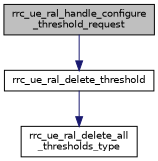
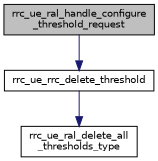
  digraph {
    rankdir=TB
    node [color=black fillcolor=white fontname=Helvetica fontsize=10 shape=record style=filled]
    edge [color=midnightblue fontname=Helvetica fontsize=10 labelfontname=Helvetica labelfontsize=10 style=solid]
    n1 [fillcolor=grey75 fontcolor=black height=0.2 label="rrc_ue_ral_handle_configure\l_threshold_request" width=0.4]
-   n2 [height=0.2 label=rrc_ue_ral_delete_threshold width=0.4]
+   n2 [height=0.2 label=rrc_ue_rrc_delete_threshold width=0.4]
    n3 [height=0.2 label="rrc_ue_ral_delete_all\l_thresholds_type" width=0.4]
    n1 -> n2
    n2 -> n3
  }
